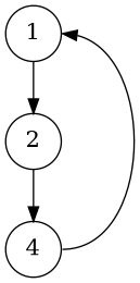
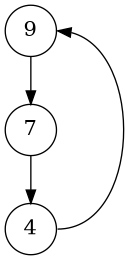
  digraph {
    node [fontsize=16 shape=circle]
    edge [weight=2]
-   1
-   2
+   1 [label=9]
+   2 [label=7]
    n3 [label=4]
    1 -> 2
    2 -> n3
    n3 -> 1 [headport=e tailport=e weight=""]
  }
